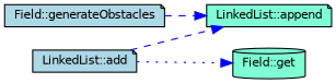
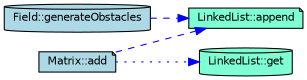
  digraph {
    rankdir=LR
    node [color=black fillcolor=lightblue fontname=Helvetica fontsize=10 shape=cylinder style=filled]
    edge [color=blue fontname=Helvetica fontsize=10 labelfontname=Helvetica labelfontsize=10 style=dashed]
-   n1 [fontcolor=black height=0.2 label="Field::generateObstacles" shape=note width=0.4]
+   n1 [fontcolor=black height=0.2 label="Field::generateObstacles" width=0.4]
    n2 [fillcolor=aquamarine height=0.2 label="LinkedList::append" shape=note width=0.4]
-   n3 [height=0.2 label="LinkedList::add" shape=note width=0.4]
-   n4 [fillcolor=aquamarine height=0.2 label="Field::get" width=0.4]
+   n3 [height=0.2 label="Matrix::add" shape=note width=0.4]
+   n4 [fillcolor=aquamarine height=0.2 label="LinkedList::get" width=0.4]
    n1 -> n2
    n3 -> n2
    n3 -> n4 [style=dotted]
  }
